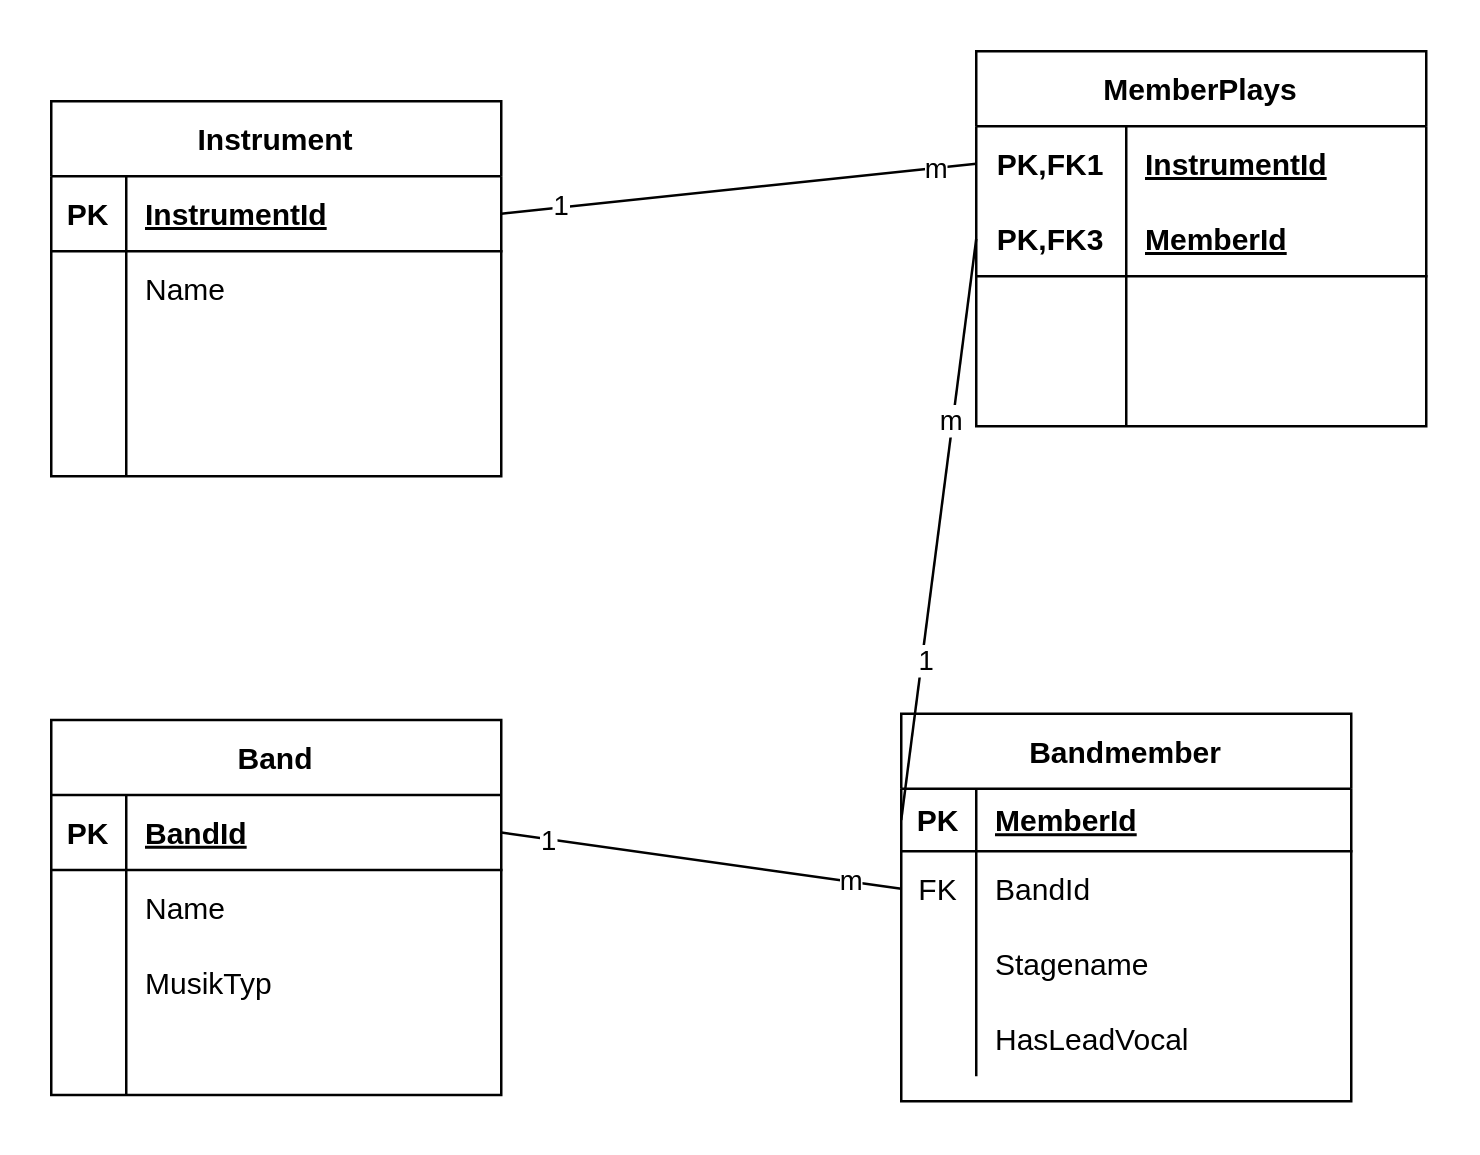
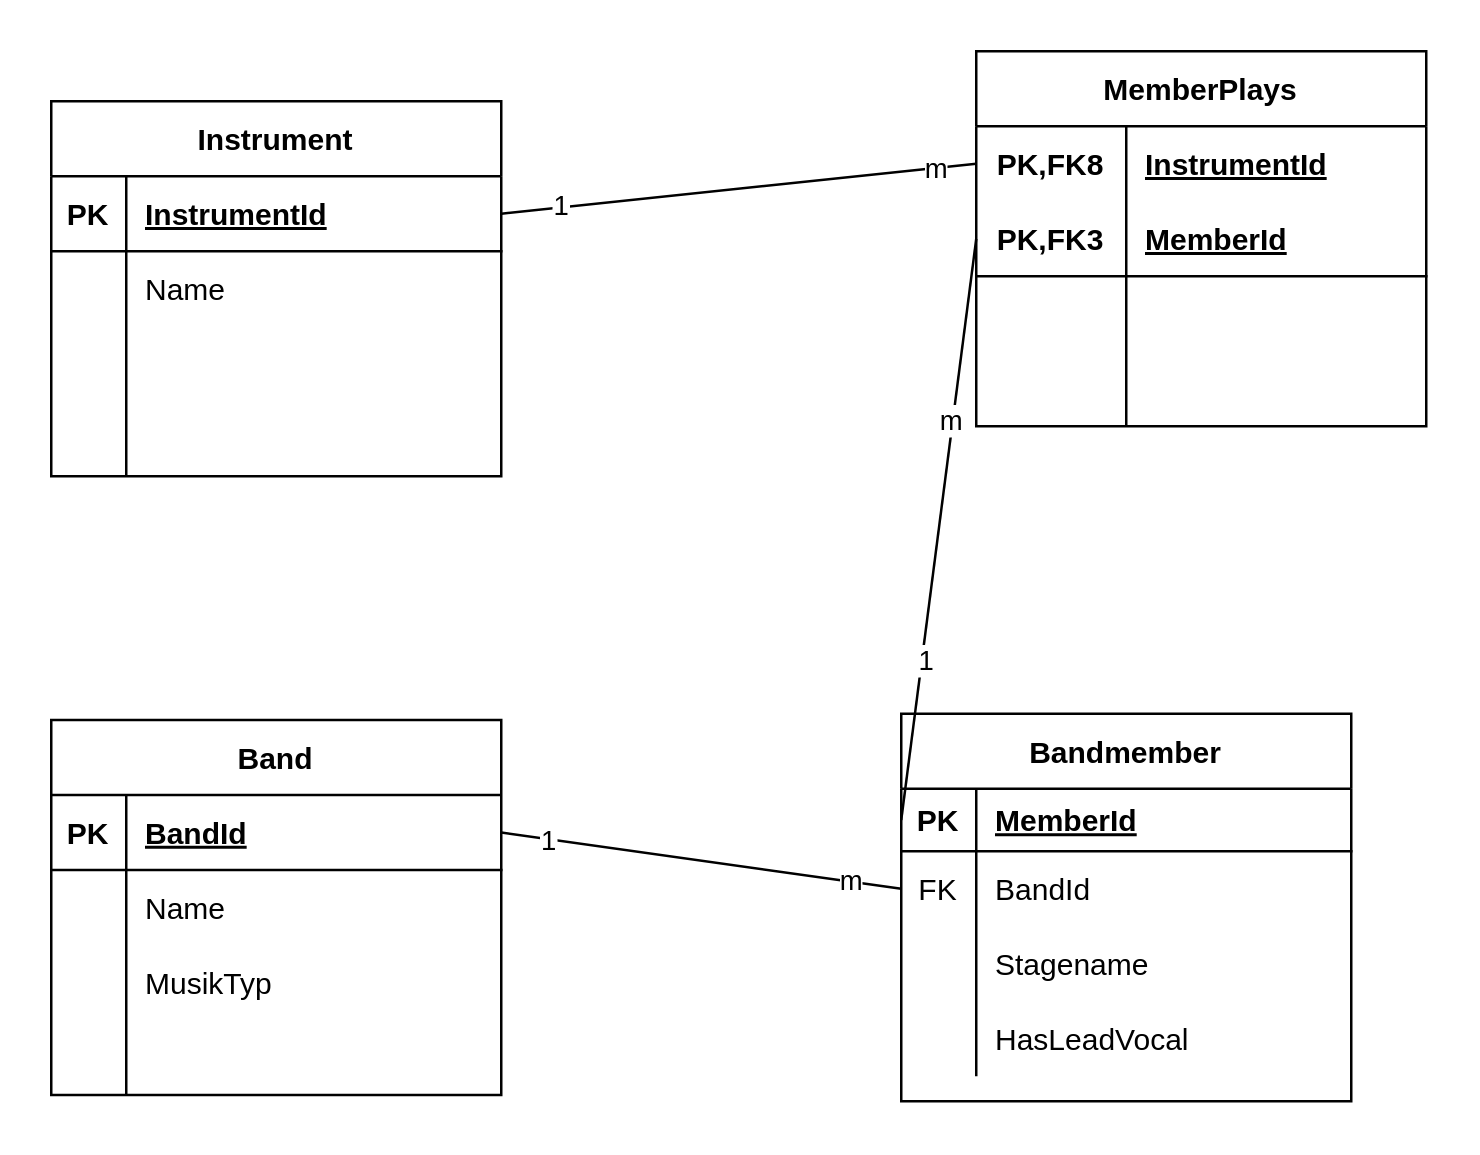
  <mxCell id="0" />
  <mxCell id="1" parent="0" />
  <mxCell id="2" value="Band" style="shape=table;startSize=30;container=1;collapsible=1;childLayout=tableLayout;fixedRows=1;rowLines=0;fontStyle=1;align=center;resizeLast=1;" vertex="1" parent="1"><mxGeometry x="20" y="287.5" width="180" height="150" as="geometry" /></mxCell>
  <mxCell id="3" value="" style="shape=tableRow;horizontal=0;startSize=0;swimlaneHead=0;swimlaneBody=0;fillColor=none;collapsible=0;dropTarget=0;points=[[0,0.5],[1,0.5]];portConstraint=eastwest;top=0;left=0;right=0;bottom=1;" vertex="1" parent="2"><mxGeometry y="30" width="180" height="30" as="geometry" /></mxCell>
  <mxCell id="4" value="PK" style="shape=partialRectangle;connectable=0;fillColor=none;top=0;left=0;bottom=0;right=0;fontStyle=1;overflow=hidden;" vertex="1" parent="3"><mxGeometry width="30" height="30" as="geometry"><mxRectangle width="30" height="30" as="alternateBounds" /></mxGeometry></mxCell>
  <mxCell id="5" value="BandId" style="shape=partialRectangle;connectable=0;fillColor=none;top=0;left=0;bottom=0;right=0;align=left;spacingLeft=6;fontStyle=5;overflow=hidden;" vertex="1" parent="3"><mxGeometry x="30" width="150" height="30" as="geometry"><mxRectangle width="150" height="30" as="alternateBounds" /></mxGeometry></mxCell>
  <mxCell id="6" value="" style="shape=tableRow;horizontal=0;startSize=0;swimlaneHead=0;swimlaneBody=0;fillColor=none;collapsible=0;dropTarget=0;points=[[0,0.5],[1,0.5]];portConstraint=eastwest;top=0;left=0;right=0;bottom=0;" vertex="1" parent="2"><mxGeometry y="60" width="180" height="30" as="geometry" /></mxCell>
  <mxCell id="7" value="" style="shape=partialRectangle;connectable=0;fillColor=none;top=0;left=0;bottom=0;right=0;editable=1;overflow=hidden;" vertex="1" parent="6"><mxGeometry width="30" height="30" as="geometry"><mxRectangle width="30" height="30" as="alternateBounds" /></mxGeometry></mxCell>
  <mxCell id="8" value="Name" style="shape=partialRectangle;connectable=0;fillColor=none;top=0;left=0;bottom=0;right=0;align=left;spacingLeft=6;overflow=hidden;" vertex="1" parent="6"><mxGeometry x="30" width="150" height="30" as="geometry"><mxRectangle width="150" height="30" as="alternateBounds" /></mxGeometry></mxCell>
  <mxCell id="9" value="" style="shape=tableRow;horizontal=0;startSize=0;swimlaneHead=0;swimlaneBody=0;fillColor=none;collapsible=0;dropTarget=0;points=[[0,0.5],[1,0.5]];portConstraint=eastwest;top=0;left=0;right=0;bottom=0;" vertex="1" parent="2"><mxGeometry y="90" width="180" height="30" as="geometry" /></mxCell>
  <mxCell id="10" value="" style="shape=partialRectangle;connectable=0;fillColor=none;top=0;left=0;bottom=0;right=0;editable=1;overflow=hidden;" vertex="1" parent="9"><mxGeometry width="30" height="30" as="geometry"><mxRectangle width="30" height="30" as="alternateBounds" /></mxGeometry></mxCell>
  <mxCell id="11" value="MusikTyp" style="shape=partialRectangle;connectable=0;fillColor=none;top=0;left=0;bottom=0;right=0;align=left;spacingLeft=6;overflow=hidden;" vertex="1" parent="9"><mxGeometry x="30" width="150" height="30" as="geometry"><mxRectangle width="150" height="30" as="alternateBounds" /></mxGeometry></mxCell>
  <mxCell id="12" value="" style="shape=tableRow;horizontal=0;startSize=0;swimlaneHead=0;swimlaneBody=0;fillColor=none;collapsible=0;dropTarget=0;points=[[0,0.5],[1,0.5]];portConstraint=eastwest;top=0;left=0;right=0;bottom=0;" vertex="1" parent="2"><mxGeometry y="120" width="180" height="30" as="geometry" /></mxCell>
  <mxCell id="13" value="" style="shape=partialRectangle;connectable=0;fillColor=none;top=0;left=0;bottom=0;right=0;editable=1;overflow=hidden;" vertex="1" parent="12"><mxGeometry width="30" height="30" as="geometry"><mxRectangle width="30" height="30" as="alternateBounds" /></mxGeometry></mxCell>
  <mxCell id="14" value="" style="shape=partialRectangle;connectable=0;fillColor=none;top=0;left=0;bottom=0;right=0;align=left;spacingLeft=6;overflow=hidden;" vertex="1" parent="12"><mxGeometry x="30" width="150" height="30" as="geometry"><mxRectangle width="150" height="30" as="alternateBounds" /></mxGeometry></mxCell>
  <mxCell id="15" value="Bandmember" style="shape=table;startSize=30;container=1;collapsible=1;childLayout=tableLayout;fixedRows=1;rowLines=0;fontStyle=1;align=center;resizeLast=1;" vertex="1" parent="1"><mxGeometry x="360" y="285" width="180" height="155" as="geometry" /></mxCell>
  <mxCell id="16" value="" style="shape=tableRow;horizontal=0;startSize=0;swimlaneHead=0;swimlaneBody=0;fillColor=none;collapsible=0;dropTarget=0;points=[[0,0.5],[1,0.5]];portConstraint=eastwest;top=0;left=0;right=0;bottom=1;" vertex="1" parent="15"><mxGeometry y="30" width="180" height="25" as="geometry" /></mxCell>
  <mxCell id="17" value="PK" style="shape=partialRectangle;connectable=0;fillColor=none;top=0;left=0;bottom=0;right=0;fontStyle=1;overflow=hidden;" vertex="1" parent="16"><mxGeometry width="30" height="25" as="geometry"><mxRectangle width="30" height="25" as="alternateBounds" /></mxGeometry></mxCell>
  <mxCell id="18" value="MemberId" style="shape=partialRectangle;connectable=0;fillColor=none;top=0;left=0;bottom=0;right=0;align=left;spacingLeft=6;fontStyle=5;overflow=hidden;" vertex="1" parent="16"><mxGeometry x="30" width="150" height="25" as="geometry"><mxRectangle width="150" height="25" as="alternateBounds" /></mxGeometry></mxCell>
  <mxCell id="19" value="" style="shape=tableRow;horizontal=0;startSize=0;swimlaneHead=0;swimlaneBody=0;fillColor=none;collapsible=0;dropTarget=0;points=[[0,0.5],[1,0.5]];portConstraint=eastwest;top=0;left=0;right=0;bottom=0;" vertex="1" parent="15"><mxGeometry y="55" width="180" height="30" as="geometry" /></mxCell>
  <mxCell id="20" value="FK" style="shape=partialRectangle;connectable=0;fillColor=none;top=0;left=0;bottom=0;right=0;editable=1;overflow=hidden;" vertex="1" parent="19"><mxGeometry width="30" height="30" as="geometry"><mxRectangle width="30" height="30" as="alternateBounds" /></mxGeometry></mxCell>
  <mxCell id="21" value="BandId" style="shape=partialRectangle;connectable=0;fillColor=none;top=0;left=0;bottom=0;right=0;align=left;spacingLeft=6;overflow=hidden;" vertex="1" parent="19"><mxGeometry x="30" width="150" height="30" as="geometry"><mxRectangle width="150" height="30" as="alternateBounds" /></mxGeometry></mxCell>
  <mxCell id="22" value="" style="shape=tableRow;horizontal=0;startSize=0;swimlaneHead=0;swimlaneBody=0;fillColor=none;collapsible=0;dropTarget=0;points=[[0,0.5],[1,0.5]];portConstraint=eastwest;top=0;left=0;right=0;bottom=0;" vertex="1" parent="15"><mxGeometry y="85" width="180" height="30" as="geometry" /></mxCell>
  <mxCell id="23" value="" style="shape=partialRectangle;connectable=0;fillColor=none;top=0;left=0;bottom=0;right=0;editable=1;overflow=hidden;" vertex="1" parent="22"><mxGeometry width="30" height="30" as="geometry"><mxRectangle width="30" height="30" as="alternateBounds" /></mxGeometry></mxCell>
  <mxCell id="24" value="Stagename" style="shape=partialRectangle;connectable=0;fillColor=none;top=0;left=0;bottom=0;right=0;align=left;spacingLeft=6;overflow=hidden;" vertex="1" parent="22"><mxGeometry x="30" width="150" height="30" as="geometry"><mxRectangle width="150" height="30" as="alternateBounds" /></mxGeometry></mxCell>
  <mxCell id="25" value="" style="shape=tableRow;horizontal=0;startSize=0;swimlaneHead=0;swimlaneBody=0;fillColor=none;collapsible=0;dropTarget=0;points=[[0,0.5],[1,0.5]];portConstraint=eastwest;top=0;left=0;right=0;bottom=0;" vertex="1" parent="15"><mxGeometry y="115" width="180" height="30" as="geometry" /></mxCell>
  <mxCell id="26" value="" style="shape=partialRectangle;connectable=0;fillColor=none;top=0;left=0;bottom=0;right=0;editable=1;overflow=hidden;" vertex="1" parent="25"><mxGeometry width="30" height="30" as="geometry"><mxRectangle width="30" height="30" as="alternateBounds" /></mxGeometry></mxCell>
  <mxCell id="27" value="HasLeadVocal" style="shape=partialRectangle;connectable=0;fillColor=none;top=0;left=0;bottom=0;right=0;align=left;spacingLeft=6;overflow=hidden;" vertex="1" parent="25"><mxGeometry x="30" width="150" height="30" as="geometry"><mxRectangle width="150" height="30" as="alternateBounds" /></mxGeometry></mxCell>
  <mxCell id="28" value="Instrument" style="shape=table;startSize=30;container=1;collapsible=1;childLayout=tableLayout;fixedRows=1;rowLines=0;fontStyle=1;align=center;resizeLast=1;" vertex="1" parent="1"><mxGeometry x="20" y="40" width="180" height="150" as="geometry" /></mxCell>
  <mxCell id="29" value="" style="shape=tableRow;horizontal=0;startSize=0;swimlaneHead=0;swimlaneBody=0;fillColor=none;collapsible=0;dropTarget=0;points=[[0,0.5],[1,0.5]];portConstraint=eastwest;top=0;left=0;right=0;bottom=1;" vertex="1" parent="28"><mxGeometry y="30" width="180" height="30" as="geometry" /></mxCell>
  <mxCell id="30" value="PK" style="shape=partialRectangle;connectable=0;fillColor=none;top=0;left=0;bottom=0;right=0;fontStyle=1;overflow=hidden;" vertex="1" parent="29"><mxGeometry width="30" height="30" as="geometry"><mxRectangle width="30" height="30" as="alternateBounds" /></mxGeometry></mxCell>
  <mxCell id="31" value="InstrumentId" style="shape=partialRectangle;connectable=0;fillColor=none;top=0;left=0;bottom=0;right=0;align=left;spacingLeft=6;fontStyle=5;overflow=hidden;" vertex="1" parent="29"><mxGeometry x="30" width="150" height="30" as="geometry"><mxRectangle width="150" height="30" as="alternateBounds" /></mxGeometry></mxCell>
  <mxCell id="32" value="" style="shape=tableRow;horizontal=0;startSize=0;swimlaneHead=0;swimlaneBody=0;fillColor=none;collapsible=0;dropTarget=0;points=[[0,0.5],[1,0.5]];portConstraint=eastwest;top=0;left=0;right=0;bottom=0;" vertex="1" parent="28"><mxGeometry y="60" width="180" height="30" as="geometry" /></mxCell>
  <mxCell id="33" value="" style="shape=partialRectangle;connectable=0;fillColor=none;top=0;left=0;bottom=0;right=0;editable=1;overflow=hidden;" vertex="1" parent="32"><mxGeometry width="30" height="30" as="geometry"><mxRectangle width="30" height="30" as="alternateBounds" /></mxGeometry></mxCell>
  <mxCell id="34" value="Name" style="shape=partialRectangle;connectable=0;fillColor=none;top=0;left=0;bottom=0;right=0;align=left;spacingLeft=6;overflow=hidden;" vertex="1" parent="32"><mxGeometry x="30" width="150" height="30" as="geometry"><mxRectangle width="150" height="30" as="alternateBounds" /></mxGeometry></mxCell>
  <mxCell id="35" value="" style="shape=tableRow;horizontal=0;startSize=0;swimlaneHead=0;swimlaneBody=0;fillColor=none;collapsible=0;dropTarget=0;points=[[0,0.5],[1,0.5]];portConstraint=eastwest;top=0;left=0;right=0;bottom=0;" vertex="1" parent="28"><mxGeometry y="90" width="180" height="30" as="geometry" /></mxCell>
  <mxCell id="36" value="" style="shape=partialRectangle;connectable=0;fillColor=none;top=0;left=0;bottom=0;right=0;editable=1;overflow=hidden;" vertex="1" parent="35"><mxGeometry width="30" height="30" as="geometry"><mxRectangle width="30" height="30" as="alternateBounds" /></mxGeometry></mxCell>
  <mxCell id="37" value="" style="shape=partialRectangle;connectable=0;fillColor=none;top=0;left=0;bottom=0;right=0;align=left;spacingLeft=6;overflow=hidden;" vertex="1" parent="35"><mxGeometry x="30" width="150" height="30" as="geometry"><mxRectangle width="150" height="30" as="alternateBounds" /></mxGeometry></mxCell>
  <mxCell id="38" value="" style="shape=tableRow;horizontal=0;startSize=0;swimlaneHead=0;swimlaneBody=0;fillColor=none;collapsible=0;dropTarget=0;points=[[0,0.5],[1,0.5]];portConstraint=eastwest;top=0;left=0;right=0;bottom=0;" vertex="1" parent="28"><mxGeometry y="120" width="180" height="30" as="geometry" /></mxCell>
  <mxCell id="39" value="" style="shape=partialRectangle;connectable=0;fillColor=none;top=0;left=0;bottom=0;right=0;editable=1;overflow=hidden;" vertex="1" parent="38"><mxGeometry width="30" height="30" as="geometry"><mxRectangle width="30" height="30" as="alternateBounds" /></mxGeometry></mxCell>
  <mxCell id="40" value="" style="shape=partialRectangle;connectable=0;fillColor=none;top=0;left=0;bottom=0;right=0;align=left;spacingLeft=6;overflow=hidden;" vertex="1" parent="38"><mxGeometry x="30" width="150" height="30" as="geometry"><mxRectangle width="150" height="30" as="alternateBounds" /></mxGeometry></mxCell>
  <mxCell id="41" value="MemberPlays" style="shape=table;startSize=30;container=1;collapsible=1;childLayout=tableLayout;fixedRows=1;rowLines=0;fontStyle=1;align=center;resizeLast=1;" vertex="1" parent="1"><mxGeometry x="390" y="20" width="180" height="150" as="geometry" /></mxCell>
  <mxCell id="42" value="" style="shape=tableRow;horizontal=0;startSize=0;swimlaneHead=0;swimlaneBody=0;fillColor=none;collapsible=0;dropTarget=0;points=[[0,0.5],[1,0.5]];portConstraint=eastwest;top=0;left=0;right=0;bottom=0;" vertex="1" parent="41"><mxGeometry y="30" width="180" height="30" as="geometry" /></mxCell>
- <mxCell id="43" value="PK,FK1" style="shape=partialRectangle;connectable=0;fillColor=none;top=0;left=0;bottom=0;right=0;fontStyle=1;overflow=hidden;" vertex="1" parent="42"><mxGeometry width="60" height="30" as="geometry"><mxRectangle width="60" height="30" as="alternateBounds" /></mxGeometry></mxCell>
+ <mxCell id="43" value="PK,FK8" style="shape=partialRectangle;connectable=0;fillColor=none;top=0;left=0;bottom=0;right=0;fontStyle=1;overflow=hidden;" vertex="1" parent="42"><mxGeometry width="60" height="30" as="geometry"><mxRectangle width="60" height="30" as="alternateBounds" /></mxGeometry></mxCell>
  <mxCell id="44" value="InstrumentId" style="shape=partialRectangle;connectable=0;fillColor=none;top=0;left=0;bottom=0;right=0;align=left;spacingLeft=6;fontStyle=5;overflow=hidden;" vertex="1" parent="42"><mxGeometry x="60" width="120" height="30" as="geometry"><mxRectangle width="120" height="30" as="alternateBounds" /></mxGeometry></mxCell>
  <mxCell id="45" value="" style="shape=tableRow;horizontal=0;startSize=0;swimlaneHead=0;swimlaneBody=0;fillColor=none;collapsible=0;dropTarget=0;points=[[0,0.5],[1,0.5]];portConstraint=eastwest;top=0;left=0;right=0;bottom=1;" vertex="1" parent="41"><mxGeometry y="60" width="180" height="30" as="geometry" /></mxCell>
  <mxCell id="46" value="PK,FK3" style="shape=partialRectangle;connectable=0;fillColor=none;top=0;left=0;bottom=0;right=0;fontStyle=1;overflow=hidden;" vertex="1" parent="45"><mxGeometry width="60" height="30" as="geometry"><mxRectangle width="60" height="30" as="alternateBounds" /></mxGeometry></mxCell>
  <mxCell id="47" value="MemberId" style="shape=partialRectangle;connectable=0;fillColor=none;top=0;left=0;bottom=0;right=0;align=left;spacingLeft=6;fontStyle=5;overflow=hidden;" vertex="1" parent="45"><mxGeometry x="60" width="120" height="30" as="geometry"><mxRectangle width="120" height="30" as="alternateBounds" /></mxGeometry></mxCell>
  <mxCell id="48" value="" style="shape=tableRow;horizontal=0;startSize=0;swimlaneHead=0;swimlaneBody=0;fillColor=none;collapsible=0;dropTarget=0;points=[[0,0.5],[1,0.5]];portConstraint=eastwest;top=0;left=0;right=0;bottom=0;" vertex="1" parent="41"><mxGeometry y="90" width="180" height="30" as="geometry" /></mxCell>
  <mxCell id="49" value="" style="shape=partialRectangle;connectable=0;fillColor=none;top=0;left=0;bottom=0;right=0;editable=1;overflow=hidden;" vertex="1" parent="48"><mxGeometry width="60" height="30" as="geometry"><mxRectangle width="60" height="30" as="alternateBounds" /></mxGeometry></mxCell>
  <mxCell id="50" value="" style="shape=partialRectangle;connectable=0;fillColor=none;top=0;left=0;bottom=0;right=0;align=left;spacingLeft=6;overflow=hidden;" vertex="1" parent="48"><mxGeometry x="60" width="120" height="30" as="geometry"><mxRectangle width="120" height="30" as="alternateBounds" /></mxGeometry></mxCell>
  <mxCell id="51" value="" style="shape=tableRow;horizontal=0;startSize=0;swimlaneHead=0;swimlaneBody=0;fillColor=none;collapsible=0;dropTarget=0;points=[[0,0.5],[1,0.5]];portConstraint=eastwest;top=0;left=0;right=0;bottom=0;" vertex="1" parent="41"><mxGeometry y="120" width="180" height="30" as="geometry" /></mxCell>
  <mxCell id="52" value="" style="shape=partialRectangle;connectable=0;fillColor=none;top=0;left=0;bottom=0;right=0;editable=1;overflow=hidden;" vertex="1" parent="51"><mxGeometry width="60" height="30" as="geometry"><mxRectangle width="60" height="30" as="alternateBounds" /></mxGeometry></mxCell>
  <mxCell id="53" value="" style="shape=partialRectangle;connectable=0;fillColor=none;top=0;left=0;bottom=0;right=0;align=left;spacingLeft=6;overflow=hidden;" vertex="1" parent="51"><mxGeometry x="60" width="120" height="30" as="geometry"><mxRectangle width="120" height="30" as="alternateBounds" /></mxGeometry></mxCell>
  <mxCell id="54" value="" style="endArrow=none;html=1;rounded=0;exitX=1;exitY=0.5;exitDx=0;exitDy=0;entryX=0;entryY=0.5;entryDx=0;entryDy=0;" edge="1" parent="1" source="3" target="19"><mxGeometry relative="1" as="geometry"><mxPoint x="470" y="280" as="sourcePoint" /><mxPoint x="630" y="280" as="targetPoint" /></mxGeometry></mxCell>
  <mxCell id="55" value="1" style="edgeLabel;html=1;align=center;verticalAlign=middle;resizable=0;points=[];" vertex="1" connectable="0" parent="54"><mxGeometry x="-0.767" relative="1" as="geometry"><mxPoint as="offset" /></mxGeometry></mxCell>
  <mxCell id="56" value="m" style="edgeLabel;html=1;align=center;verticalAlign=middle;resizable=0;points=[];" vertex="1" connectable="0" parent="54"><mxGeometry x="0.746" y="1" relative="1" as="geometry"><mxPoint as="offset" /></mxGeometry></mxCell>
  <mxCell id="57" value="" style="endArrow=none;html=1;rounded=0;exitX=0;exitY=0.5;exitDx=0;exitDy=0;entryX=0;entryY=0.5;entryDx=0;entryDy=0;" edge="1" parent="1" source="45" target="16"><mxGeometry relative="1" as="geometry"><mxPoint x="470" y="280" as="sourcePoint" /><mxPoint x="630" y="280" as="targetPoint" /></mxGeometry></mxCell>
  <mxCell id="58" value="1" style="edgeLabel;html=1;align=center;verticalAlign=middle;resizable=0;points=[];" vertex="1" connectable="0" parent="57"><mxGeometry x="0.454" y="1" relative="1" as="geometry"><mxPoint as="offset" /></mxGeometry></mxCell>
  <mxCell id="59" value="m" style="edgeLabel;html=1;align=center;verticalAlign=middle;resizable=0;points=[];" vertex="1" connectable="0" parent="57"><mxGeometry x="-0.374" y="-1" relative="1" as="geometry"><mxPoint as="offset" /></mxGeometry></mxCell>
  <mxCell id="60" value="" style="endArrow=none;html=1;rounded=0;exitX=1;exitY=0.5;exitDx=0;exitDy=0;entryX=0;entryY=0.5;entryDx=0;entryDy=0;" edge="1" parent="1" source="29" target="42"><mxGeometry relative="1" as="geometry"><mxPoint x="470" y="280" as="sourcePoint" /><mxPoint x="630" y="280" as="targetPoint" /></mxGeometry></mxCell>
  <mxCell id="61" value="1" style="edgeLabel;html=1;align=center;verticalAlign=middle;resizable=0;points=[];" vertex="1" connectable="0" parent="60"><mxGeometry x="-0.753" y="1" relative="1" as="geometry"><mxPoint as="offset" /></mxGeometry></mxCell>
  <mxCell id="62" value="m" style="edgeLabel;html=1;align=center;verticalAlign=middle;resizable=0;points=[];" vertex="1" connectable="0" parent="60"><mxGeometry x="0.819" relative="1" as="geometry"><mxPoint as="offset" /></mxGeometry></mxCell>
